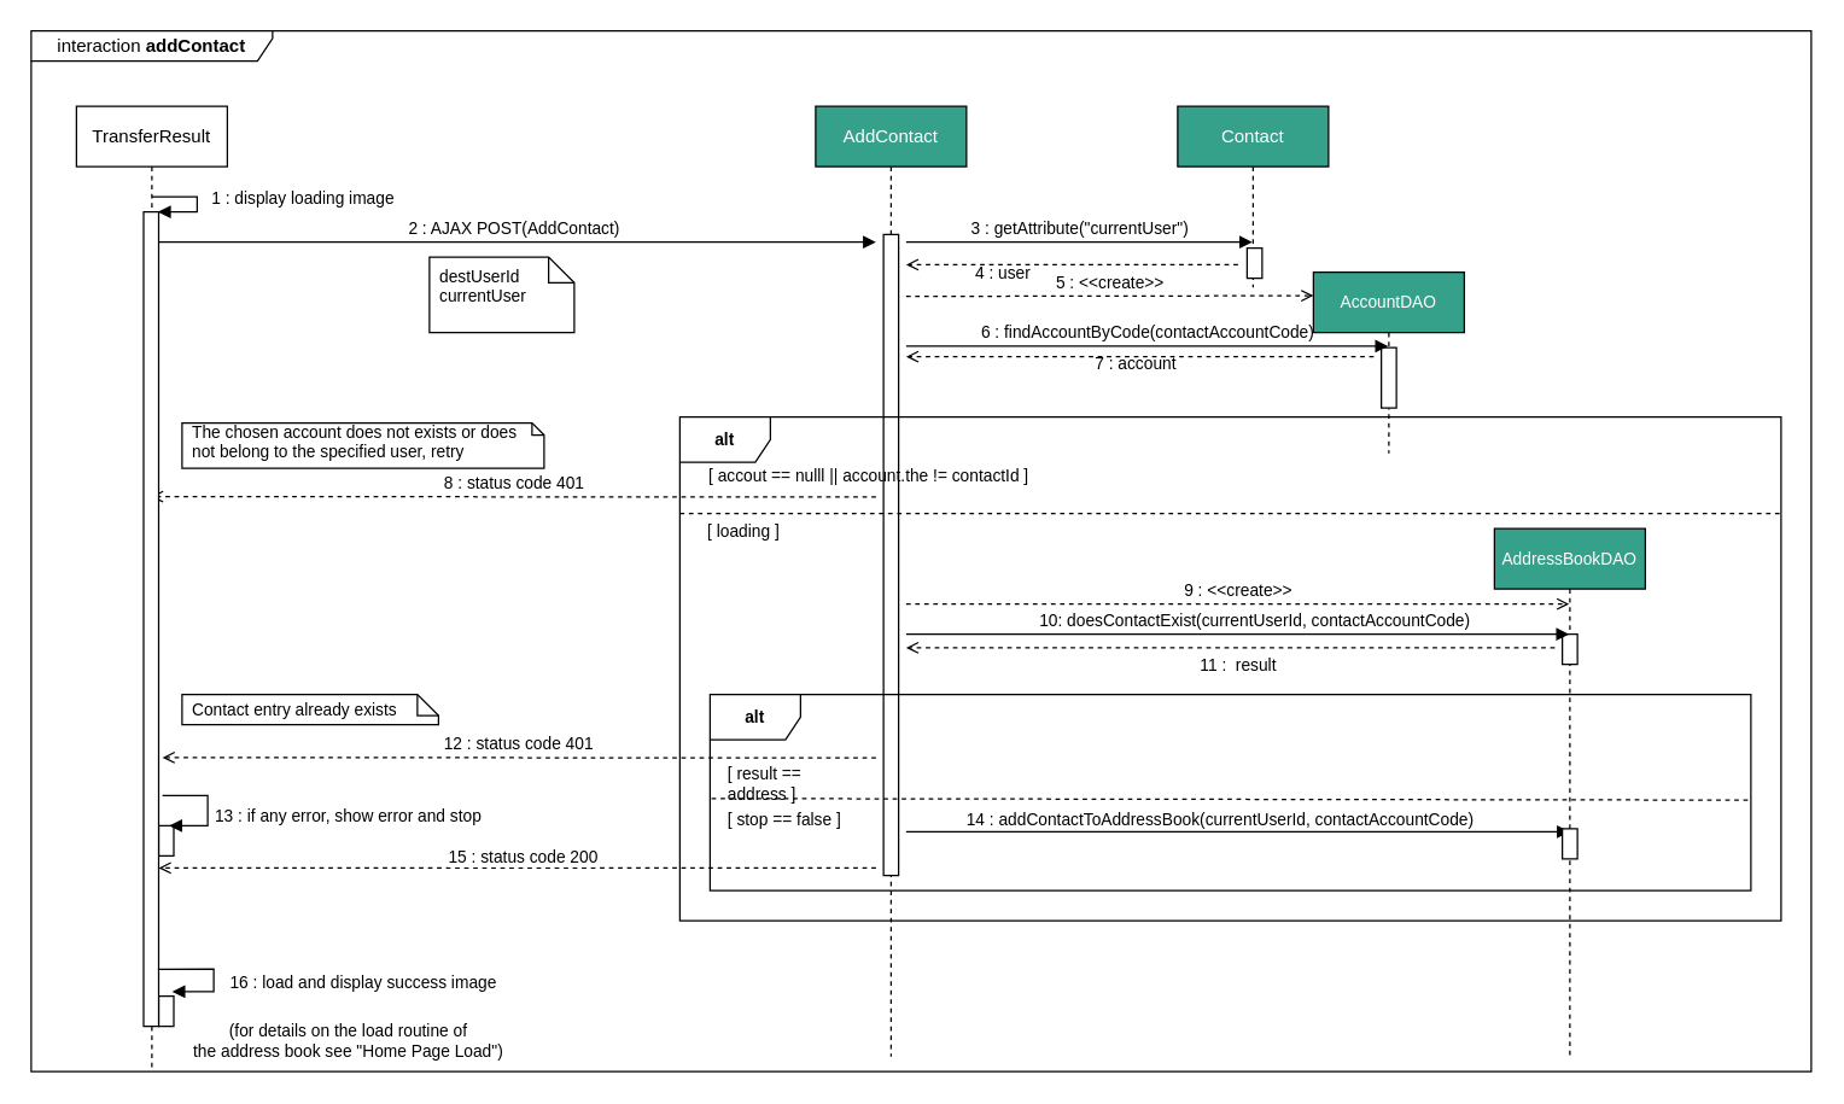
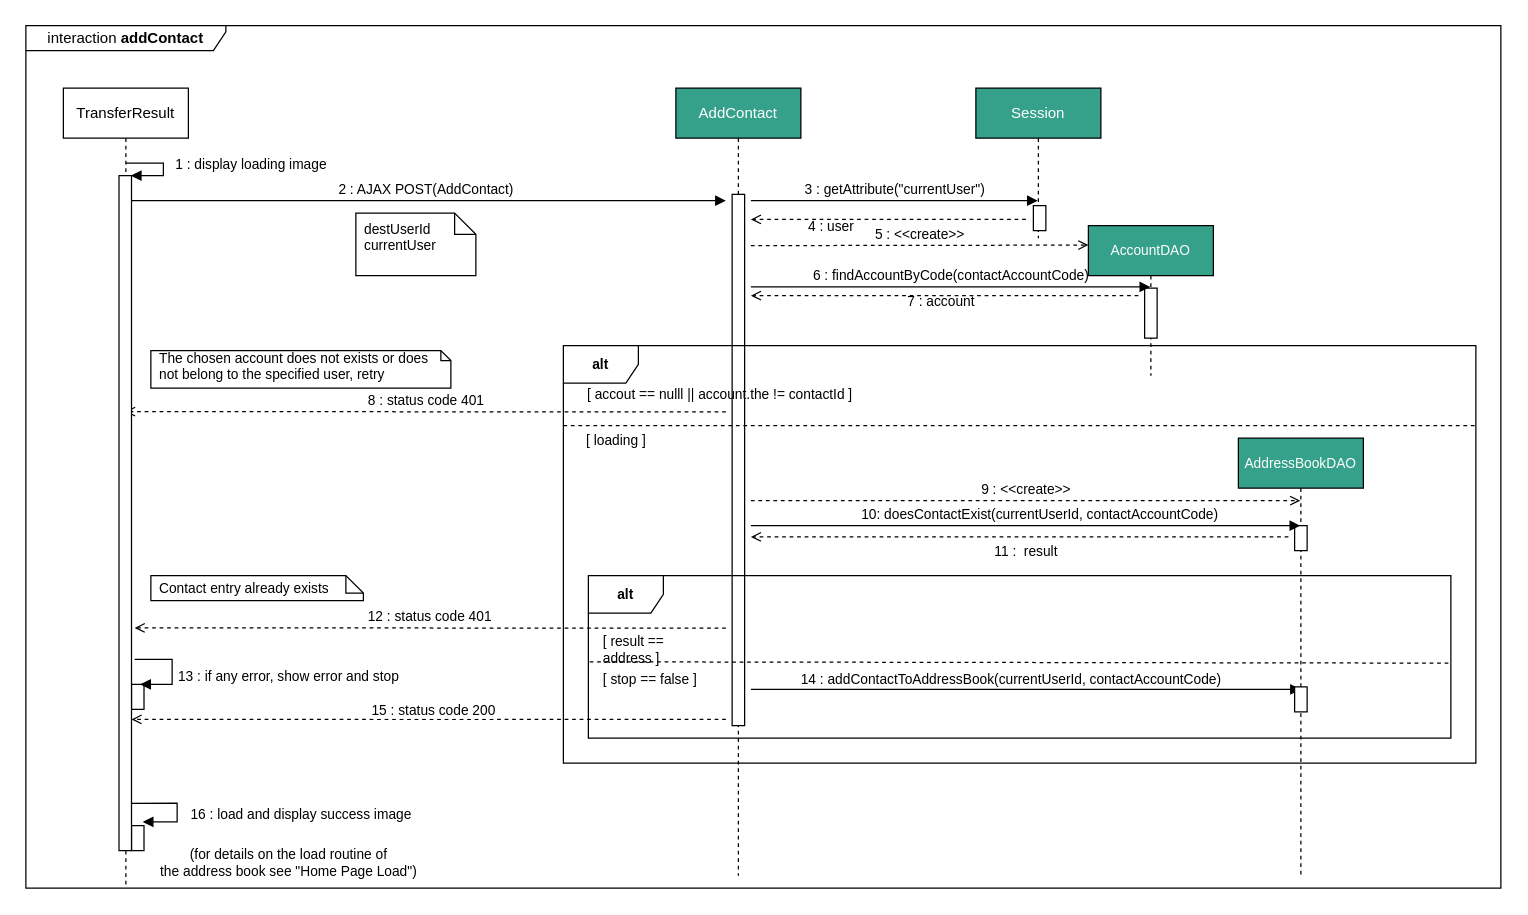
  <mxCell id="0" />
  <mxCell id="1" parent="0" />
  <mxCell id="2" value="interaction &lt;b&gt;addContact&lt;/b&gt;" style="shape=umlFrame;whiteSpace=wrap;html=1;width=160;height=20;" parent="1" vertex="1"><mxGeometry x="20" width="1180" height="690" as="geometry" y="20" /></mxCell>
  <mxCell id="3" value="TransferResult" style="shape=umlLifeline;perimeter=lifelinePerimeter;whiteSpace=wrap;html=1;container=1;collapsible=0;recursiveResize=0;outlineConnect=0;" parent="1" vertex="1"><mxGeometry x="50" y="70" width="100" height="640" as="geometry" /></mxCell>
  <mxCell id="4" value="" style="html=1;points=[];perimeter=orthogonalPerimeter;fontFamily=Helvetica;fontSize=11;" parent="3" vertex="1"><mxGeometry x="54.5" y="590" width="10" height="20" as="geometry" /></mxCell>
  <mxCell id="5" value="" style="html=1;points=[];perimeter=orthogonalPerimeter;fontFamily=Helvetica;fontSize=11;" parent="3" vertex="1"><mxGeometry x="54.5" y="477" width="10" height="20" as="geometry" /></mxCell>
  <mxCell id="6" value="AddContact" style="shape=umlLifeline;perimeter=lifelinePerimeter;whiteSpace=wrap;html=1;container=1;collapsible=0;recursiveResize=0;outlineConnect=0;fontColor=#FFFFFF;labelBackgroundColor=none;fillColor=#35A18B;" parent="1" vertex="1"><mxGeometry x="540" y="70" width="100" height="630" as="geometry" /></mxCell>
  <mxCell id="7" value="" style="html=1;points=[];perimeter=orthogonalPerimeter;fontFamily=Helvetica;fontSize=11;" parent="6" vertex="1"><mxGeometry x="45" y="85" width="10" height="425" as="geometry" /></mxCell>
- <mxCell id="8" value="Contact" style="shape=umlLifeline;perimeter=lifelinePerimeter;whiteSpace=wrap;html=1;container=1;collapsible=0;recursiveResize=0;outlineConnect=0;fillColor=#35A18B;fontColor=#FFFFFF;" parent="1" vertex="1"><mxGeometry x="780" y="70" width="100" height="120" as="geometry" /></mxCell>
+ <mxCell id="8" value="Session" style="shape=umlLifeline;perimeter=lifelinePerimeter;whiteSpace=wrap;html=1;container=1;collapsible=0;recursiveResize=0;outlineConnect=0;fillColor=#35A18B;fontColor=#FFFFFF;" parent="1" vertex="1"><mxGeometry x="780" y="70" width="100" height="120" as="geometry" /></mxCell>
  <mxCell id="9" value="" style="html=1;points=[];perimeter=orthogonalPerimeter;fontSize=11;" parent="8" vertex="1"><mxGeometry x="46" y="94" width="10" height="20" as="geometry" /></mxCell>
  <mxCell id="10" value="1 : display loading image" style="html=1;verticalAlign=bottom;labelBackgroundColor=none;endArrow=block;endFill=1;rounded=0;entryX=0.95;entryY=0;entryDx=0;entryDy=0;entryPerimeter=0;" parent="1" target="46" edge="1"><mxGeometry x="0.212" y="-70" width="160" relative="1" as="geometry"><mxPoint x="100" y="130" as="sourcePoint" /><mxPoint x="260" y="130" as="targetPoint" /><Array as="points"><mxPoint x="130" y="130" /><mxPoint x="130" y="140" /></Array><mxPoint x="70" y="70" as="offset" /></mxGeometry></mxCell>
  <mxCell id="11" value="2 : AJAX POST(AddContact)" style="html=1;verticalAlign=bottom;labelBackgroundColor=none;endArrow=block;endFill=1;rounded=0;" parent="1" edge="1"><mxGeometry width="160" relative="1" as="geometry"><mxPoint x="100" y="160" as="sourcePoint" /><mxPoint x="580" y="160" as="targetPoint" /></mxGeometry></mxCell>
  <mxCell id="12" value="currentUser" style="shape=note2;boundedLbl=1;whiteSpace=wrap;html=1;size=17;verticalAlign=middle;align=left;spacingLeft=5;fontSize=11;spacingTop=2;" parent="1" vertex="1"><mxGeometry x="284" y="170" width="96" height="50" as="geometry" /></mxCell>
  <mxCell id="13" value="destUserId" style="resizeWidth=1;part=1;strokeColor=none;fillColor=none;align=left;spacingLeft=5;fontSize=11;" parent="12" vertex="1"><mxGeometry width="96" height="25" relative="1" as="geometry" /></mxCell>
  <mxCell id="14" value="3 : getAttribute(&quot;currentUser&quot;)" style="html=1;verticalAlign=bottom;labelBackgroundColor=none;endArrow=block;endFill=1;rounded=0;fontSize=11;" parent="1" target="8" edge="1"><mxGeometry width="160" relative="1" as="geometry"><mxPoint x="600" y="160" as="sourcePoint" /><mxPoint x="750" y="166" as="targetPoint" /></mxGeometry></mxCell>
  <mxCell id="15" value="4 : user" style="html=1;verticalAlign=bottom;labelBackgroundColor=none;endArrow=open;endFill=0;dashed=1;rounded=0;fontSize=11;" parent="1" edge="1"><mxGeometry x="0.421" y="15" width="160" relative="1" as="geometry"><mxPoint x="820" y="175" as="sourcePoint" /><mxPoint x="600" y="175" as="targetPoint" /><mxPoint as="offset" /></mxGeometry></mxCell>
  <mxCell id="16" value="AccountDAO" style="shape=umlLifeline;perimeter=lifelinePerimeter;whiteSpace=wrap;html=1;container=1;collapsible=0;recursiveResize=0;outlineConnect=0;fontSize=11;fontColor=#FFFFFF;fillColor=#35A18B;" parent="1" vertex="1"><mxGeometry x="870" y="180" width="100" height="120" as="geometry" /></mxCell>
  <mxCell id="17" value="" style="html=1;points=[];perimeter=orthogonalPerimeter;fontSize=11;" parent="16" vertex="1"><mxGeometry x="45" y="50" width="10" height="40" as="geometry" /></mxCell>
  <mxCell id="18" value="5 : &amp;lt;&amp;lt;create&amp;gt;&amp;gt;" style="html=1;verticalAlign=bottom;labelBackgroundColor=none;endArrow=open;endFill=0;dashed=1;rounded=0;fontSize=11;entryX=0;entryY=0.082;entryDx=0;entryDy=0;entryPerimeter=0;" parent="1" edge="1"><mxGeometry width="160" relative="1" as="geometry"><mxPoint x="600" y="196" as="sourcePoint" /><mxPoint x="870" y="195.6" as="targetPoint" /><mxPoint as="offset" /></mxGeometry></mxCell>
  <mxCell id="19" value="6 : findAccountByCode(contactAccountCode)" style="html=1;verticalAlign=bottom;labelBackgroundColor=none;endArrow=block;endFill=1;rounded=0;fontSize=11;" parent="1" edge="1"><mxGeometry width="160" relative="1" as="geometry"><mxPoint x="600" y="229" as="sourcePoint" /><mxPoint x="919.5" y="229" as="targetPoint" /></mxGeometry></mxCell>
  <mxCell id="20" value="7 : account" style="html=1;verticalAlign=bottom;labelBackgroundColor=none;endArrow=open;endFill=0;dashed=1;rounded=0;fontSize=11;" parent="1" edge="1"><mxGeometry x="0.027" y="14" width="160" relative="1" as="geometry"><mxPoint x="910" y="236" as="sourcePoint" /><mxPoint x="600" y="236" as="targetPoint" /><mxPoint x="1" as="offset" /></mxGeometry></mxCell>
  <mxCell id="21" value="&lt;b&gt;alt&lt;/b&gt;" style="shape=umlFrame;whiteSpace=wrap;html=1;fontSize=11;" parent="1" vertex="1"><mxGeometry x="450" y="276" width="730" height="334" as="geometry" /></mxCell>
  <mxCell id="22" value="" style="shape=note2;boundedLbl=1;whiteSpace=wrap;html=1;size=14;verticalAlign=middle;align=left;spacingLeft=5;fontSize=11;spacingTop=2;" parent="1" vertex="1"><mxGeometry x="120" y="460" width="170" height="20" as="geometry" /></mxCell>
  <mxCell id="23" value="Contact entry already exists" style="resizeWidth=1;part=1;strokeColor=none;fillColor=none;align=left;spacingLeft=5;fontSize=11;" parent="22" vertex="1"><mxGeometry width="170" height="20" relative="1" as="geometry" /></mxCell>
  <mxCell id="24" value="8 : status code 401" style="html=1;verticalAlign=bottom;labelBackgroundColor=none;endArrow=open;endFill=0;dashed=1;rounded=0;fontSize=11;" parent="1" edge="1"><mxGeometry width="160" relative="1" as="geometry"><mxPoint x="580" y="329" as="sourcePoint" /><mxPoint x="99.324" y="328.82" as="targetPoint" /></mxGeometry></mxCell>
  <mxCell id="25" value="[ accout == nulll || account.the != contactId ]" style="text;html=1;align=center;verticalAlign=middle;resizable=0;points=[];autosize=1;strokeColor=none;fillColor=none;fontSize=11;" parent="1" vertex="1"><mxGeometry x="455" y="300" width="240" height="30" as="geometry" /></mxCell>
  <mxCell id="26" value="" style="endArrow=none;dashed=1;html=1;rounded=0;fontSize=11;" parent="1" edge="1"><mxGeometry width="50" height="50" relative="1" as="geometry"><mxPoint x="450" y="340" as="sourcePoint" /><mxPoint x="1180" y="340" as="targetPoint" /></mxGeometry></mxCell>
  <mxCell id="27" value="[ loading ]" style="text;html=1;align=center;verticalAlign=middle;resizable=0;points=[];autosize=1;strokeColor=none;fillColor=none;fontSize=11;" parent="1" vertex="1"><mxGeometry x="452" y="337" width="80" height="30" as="geometry" /></mxCell>
  <mxCell id="28" value="AddressBookDAO" style="shape=umlLifeline;perimeter=lifelinePerimeter;whiteSpace=wrap;html=1;container=1;collapsible=0;recursiveResize=0;outlineConnect=0;fontSize=11;fillColor=#35A18B;fontColor=#FFFFFF;" parent="1" vertex="1"><mxGeometry x="990" y="350" width="100" height="350" as="geometry" /></mxCell>
  <mxCell id="29" value="" style="html=1;points=[];perimeter=orthogonalPerimeter;fontFamily=Helvetica;fontSize=11;" parent="28" vertex="1"><mxGeometry x="45" y="70" width="10" height="20" as="geometry" /></mxCell>
  <mxCell id="30" value="&lt;br&gt;9 : &amp;lt;&amp;lt;create&amp;gt;&amp;gt;&lt;br&gt;" style="html=1;verticalAlign=bottom;labelBackgroundColor=none;endArrow=open;endFill=0;dashed=1;rounded=0;fontSize=11;" parent="1" edge="1"><mxGeometry width="160" relative="1" as="geometry"><mxPoint x="600" y="400" as="sourcePoint" /><mxPoint x="1039.5" y="400" as="targetPoint" /></mxGeometry></mxCell>
  <mxCell id="31" value="" style="html=1;verticalAlign=bottom;labelBackgroundColor=none;endArrow=block;endFill=1;rounded=0;fontSize=11;" parent="1" target="28" edge="1"><mxGeometry width="160" relative="1" as="geometry"><mxPoint x="600" y="420" as="sourcePoint" /><mxPoint x="750" y="420" as="targetPoint" /></mxGeometry></mxCell>
  <mxCell id="32" value="10: doesContactExist(currentUserId, contactAccountCode)" style="edgeLabel;html=1;align=center;verticalAlign=middle;resizable=0;points=[];fontSize=11;" parent="31" vertex="1" connectable="0"><mxGeometry x="0.135" y="-5" relative="1" as="geometry"><mxPoint x="-19" y="-15" as="offset" /></mxGeometry></mxCell>
  <mxCell id="33" value="11 :&amp;nbsp; result" style="html=1;verticalAlign=bottom;labelBackgroundColor=none;endArrow=open;endFill=0;dashed=1;rounded=0;fontSize=11;" parent="1" edge="1"><mxGeometry x="-0.023" y="21" width="160" relative="1" as="geometry"><mxPoint x="1030" y="429" as="sourcePoint" /><mxPoint x="600" y="429" as="targetPoint" /><mxPoint as="offset" /></mxGeometry></mxCell>
  <mxCell id="34" value="&lt;b&gt;alt&lt;/b&gt;" style="shape=umlFrame;whiteSpace=wrap;html=1;fontSize=11;" parent="1" vertex="1"><mxGeometry x="470" y="460" width="690" height="130" as="geometry" /></mxCell>
  <mxCell id="35" value="" style="shape=note2;boundedLbl=1;whiteSpace=wrap;html=1;size=8;verticalAlign=middle;align=left;spacingLeft=5;fontSize=11;spacingTop=2;" parent="1" vertex="1"><mxGeometry x="120" y="280" width="240" height="30" as="geometry" /></mxCell>
  <mxCell id="36" value="The chosen account does not exists or does &#10;not belong to the specified user, retry" style="resizeWidth=1;part=1;strokeColor=none;fillColor=none;align=left;spacingLeft=5;fontSize=11;fontFamily=Helvetica;" parent="35" vertex="1"><mxGeometry width="240" height="25" relative="1" as="geometry" /></mxCell>
  <mxCell id="37" value="12 : status code 401" style="html=1;verticalAlign=bottom;labelBackgroundColor=none;endArrow=open;endFill=0;dashed=1;rounded=0;fontSize=11;entryX=1.25;entryY=0.67;entryDx=0;entryDy=0;entryPerimeter=0;" parent="1" target="46" edge="1"><mxGeometry width="160" relative="1" as="geometry"><mxPoint x="580" y="502" as="sourcePoint" /><mxPoint x="100" y="502" as="targetPoint" /></mxGeometry></mxCell>
  <mxCell id="38" value="" style="endArrow=none;dashed=1;html=1;rounded=0;fontFamily=Helvetica;fontSize=11;exitX=0;exitY=0.376;exitDx=0;exitDy=0;exitPerimeter=0;entryX=1;entryY=0.381;entryDx=0;entryDy=0;entryPerimeter=0;" parent="1" edge="1"><mxGeometry width="50" height="50" relative="1" as="geometry"><mxPoint x="471" y="528.96" as="sourcePoint" /><mxPoint x="1161" y="530.01" as="targetPoint" /></mxGeometry></mxCell>
  <mxCell id="39" value="[ result == address ]" style="text;whiteSpace=wrap;html=1;fontSize=11;fontFamily=Helvetica;" parent="1" vertex="1"><mxGeometry x="480" y="500" width="90" height="40" as="geometry" /></mxCell>
  <mxCell id="40" value="[ stop == false ]" style="text;whiteSpace=wrap;html=1;fontSize=11;fontFamily=Helvetica;" parent="1" vertex="1"><mxGeometry x="480" y="530" width="90" height="40" as="geometry" /></mxCell>
  <mxCell id="41" value="" style="html=1;verticalAlign=bottom;labelBackgroundColor=none;endArrow=block;endFill=1;rounded=0;fontFamily=Helvetica;fontSize=11;entryX=0.5;entryY=0.1;entryDx=0;entryDy=0;entryPerimeter=0;" parent="1" target="49" edge="1"><mxGeometry width="160" relative="1" as="geometry"><mxPoint x="600" y="551" as="sourcePoint" /><mxPoint x="1030" y="550" as="targetPoint" /></mxGeometry></mxCell>
  <mxCell id="42" value="14 : addContactToAddressBook(currentUserId, contactAccountCode)" style="edgeLabel;html=1;align=center;verticalAlign=middle;resizable=0;points=[];fontSize=11;fontFamily=Helvetica;" parent="41" vertex="1" connectable="0"><mxGeometry x="-0.058" y="-2" relative="1" as="geometry"><mxPoint y="-11" as="offset" /></mxGeometry></mxCell>
  <mxCell id="43" value="" style="html=1;verticalAlign=bottom;labelBackgroundColor=none;endArrow=open;endFill=0;dashed=1;rounded=0;fontFamily=Helvetica;fontSize=11;" parent="1" target="46" edge="1"><mxGeometry width="160" relative="1" as="geometry"><mxPoint x="580" y="575" as="sourcePoint" /><mxPoint x="99.5" y="574" as="targetPoint" /></mxGeometry></mxCell>
  <mxCell id="44" value="15 : status code 200" style="edgeLabel;html=1;align=center;verticalAlign=middle;resizable=0;points=[];fontSize=11;fontFamily=Helvetica;" parent="43" vertex="1" connectable="0"><mxGeometry x="0.051" y="3" relative="1" as="geometry"><mxPoint x="15" y="-11" as="offset" /></mxGeometry></mxCell>
  <mxCell id="45" value="13 : if any error, show error and stop" style="html=1;verticalAlign=bottom;labelBackgroundColor=none;endArrow=block;endFill=1;rounded=0;fontFamily=Helvetica;fontSize=11;" parent="1" edge="1"><mxGeometry x="0.325" y="93" width="160" relative="1" as="geometry"><mxPoint x="107" y="527" as="sourcePoint" /><mxPoint x="111.5" y="547" as="targetPoint" /><Array as="points"><mxPoint x="137" y="527" /><mxPoint x="137" y="547" /></Array><mxPoint x="93" y="-90" as="offset" /></mxGeometry></mxCell>
  <mxCell id="46" value="" style="html=1;points=[];perimeter=orthogonalPerimeter;fontFamily=Helvetica;fontSize=11;" parent="1" vertex="1"><mxGeometry x="94.5" y="140" width="10" height="540" as="geometry" /></mxCell>
  <mxCell id="47" value="16 : load and display success image" style="html=1;verticalAlign=bottom;labelBackgroundColor=none;endArrow=block;endFill=1;rounded=0;fontFamily=Helvetica;fontSize=11;exitX=0.95;exitY=0.93;exitDx=0;exitDy=0;exitPerimeter=0;" parent="1" source="46" edge="1"><mxGeometry x="0.308" y="99" width="160" relative="1" as="geometry"><mxPoint x="111" y="637" as="sourcePoint" /><mxPoint x="113.5" y="657" as="targetPoint" /><Array as="points"><mxPoint x="141" y="642" /><mxPoint x="141" y="657" /></Array><mxPoint x="99" y="-96" as="offset" /></mxGeometry></mxCell>
  <mxCell id="48" value="&lt;div&gt;(for details on the load routine of &lt;br&gt;&lt;/div&gt;&lt;div&gt;the address book see &quot;Home Page Load&quot;)&lt;/div&gt;" style="text;html=1;align=center;verticalAlign=middle;resizable=0;points=[];autosize=1;strokeColor=none;fillColor=none;fontSize=11;fontFamily=Helvetica;" parent="1" vertex="1"><mxGeometry x="120" y="670" width="220" height="40" as="geometry" /></mxCell>
  <mxCell id="49" value="" style="html=1;points=[];perimeter=orthogonalPerimeter;fontFamily=Helvetica;fontSize=11;" parent="1" vertex="1"><mxGeometry x="1035" y="549" width="10" height="20" as="geometry" /></mxCell>
